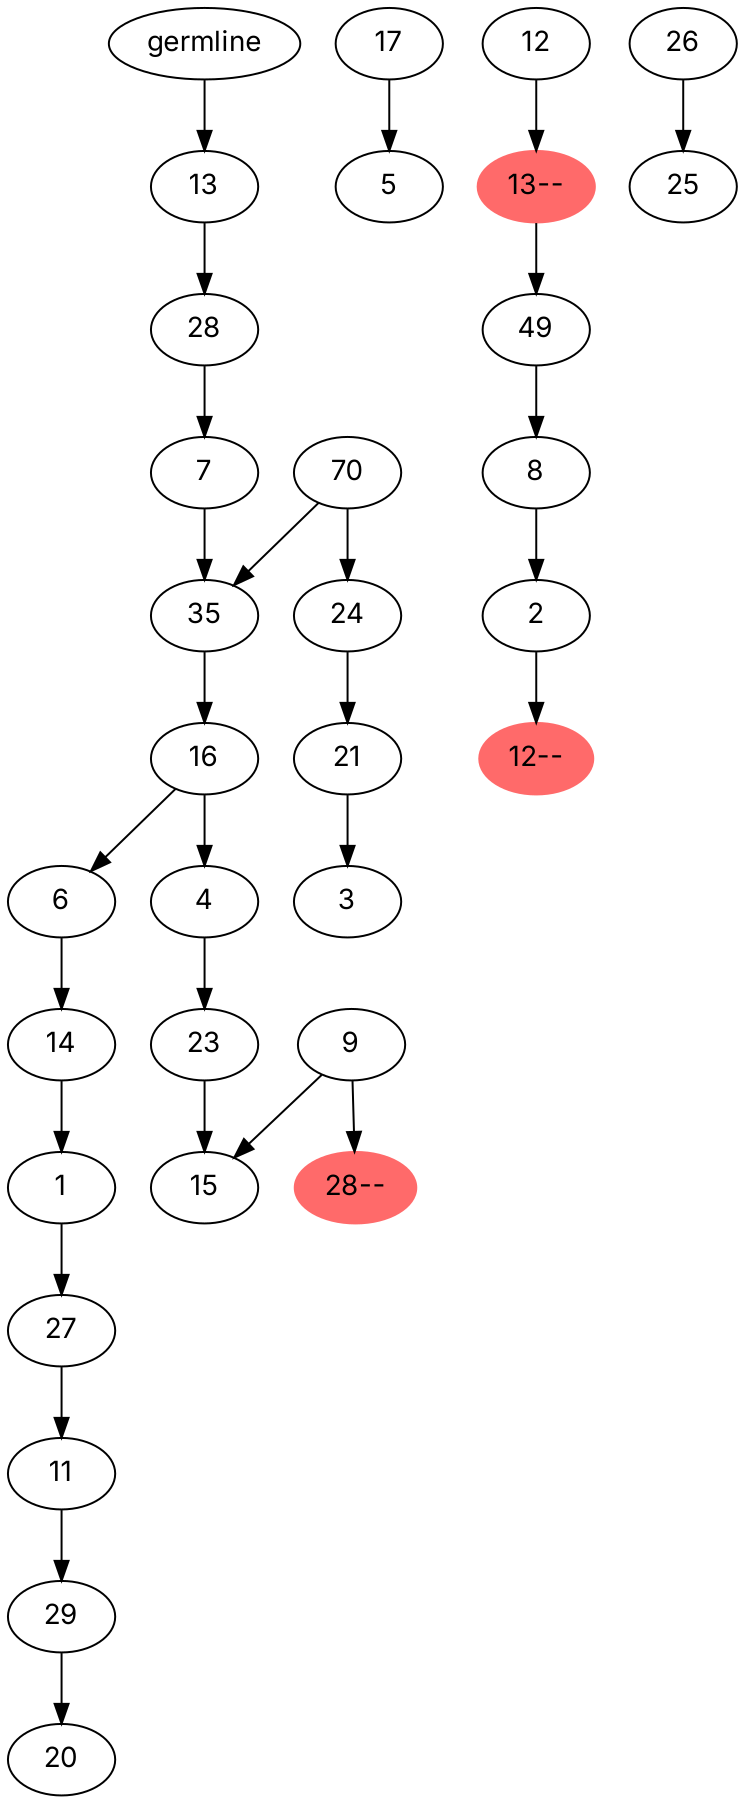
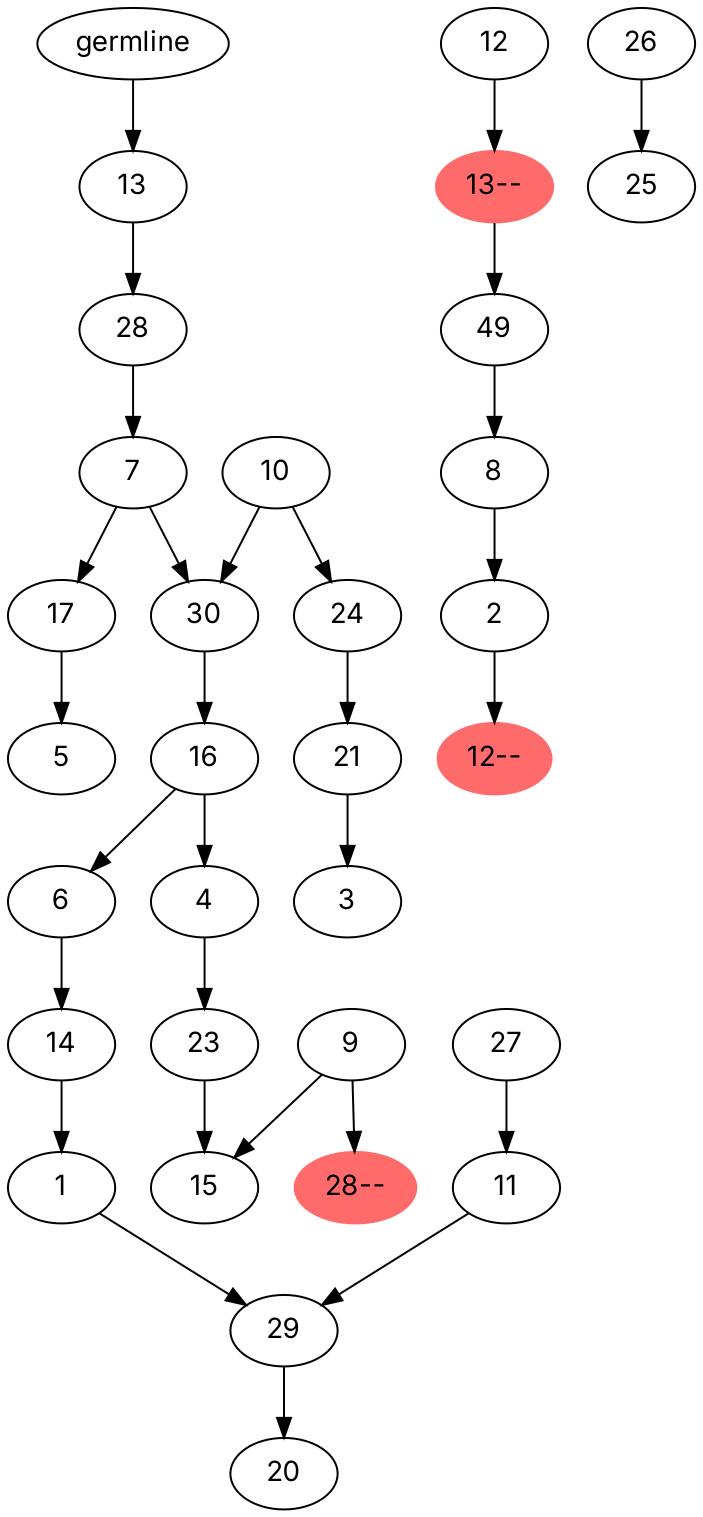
  digraph {
    fontname=Inter
    node [fontname=Inter]
    edge [fontname=Inter]
    n1 [label=germline]
    n2 [label=13]
    n3 [label=28]
    n4 [label=7]
-   n5 [label=35]
+   n5 [label=30]
    n6 [label=17]
    n7 [label=16]
    n8 [label=5]
    n9 [label=4]
    n10 [label=6]
-   n11 [label=70]
+   n11 [label=10]
    n12 [label=24]
    n13 [label=23]
    n14 [label=14]
    n15 [label=15]
    n16 [label=9]
    n17 [color=indianred1 label="28--" style=filled]
    n18 [label=12]
    n19 [color=indianred1 label="13--" style=filled]
    n20 [label=49]
    n21 [label=8]
    n22 [label=2]
    n23 [color=indianred1 label="12--" style=filled]
    n24 [label=1]
    n25 [label=27]
    n26 [label=11]
    n27 [label=29]
    n28 [label=20]
    n29 [label=21]
    n30 [label=3]
    n31 [label=26]
    n32 [label=25]
    n1 -> n2
    n2 -> n3
    n3 -> n4
    n4 -> n5
+   n4 -> n6
    n5 -> n7
    n6 -> n8
    n7 -> n9
    n7 -> n10
    n9 -> n13
    n10 -> n14
    n11 -> n5
    n11 -> n12
    n12 -> n29
    n13 -> n15
    n14 -> n24
    n16 -> n15
    n16 -> n17
    n18 -> n19
    n19 -> n20
    n20 -> n21
    n21 -> n22
    n22 -> n23
-   n24 -> n25
+   n24 -> n27
    n25 -> n26
    n26 -> n27
    n27 -> n28
    n29 -> n30
    n31 -> n32
  }
